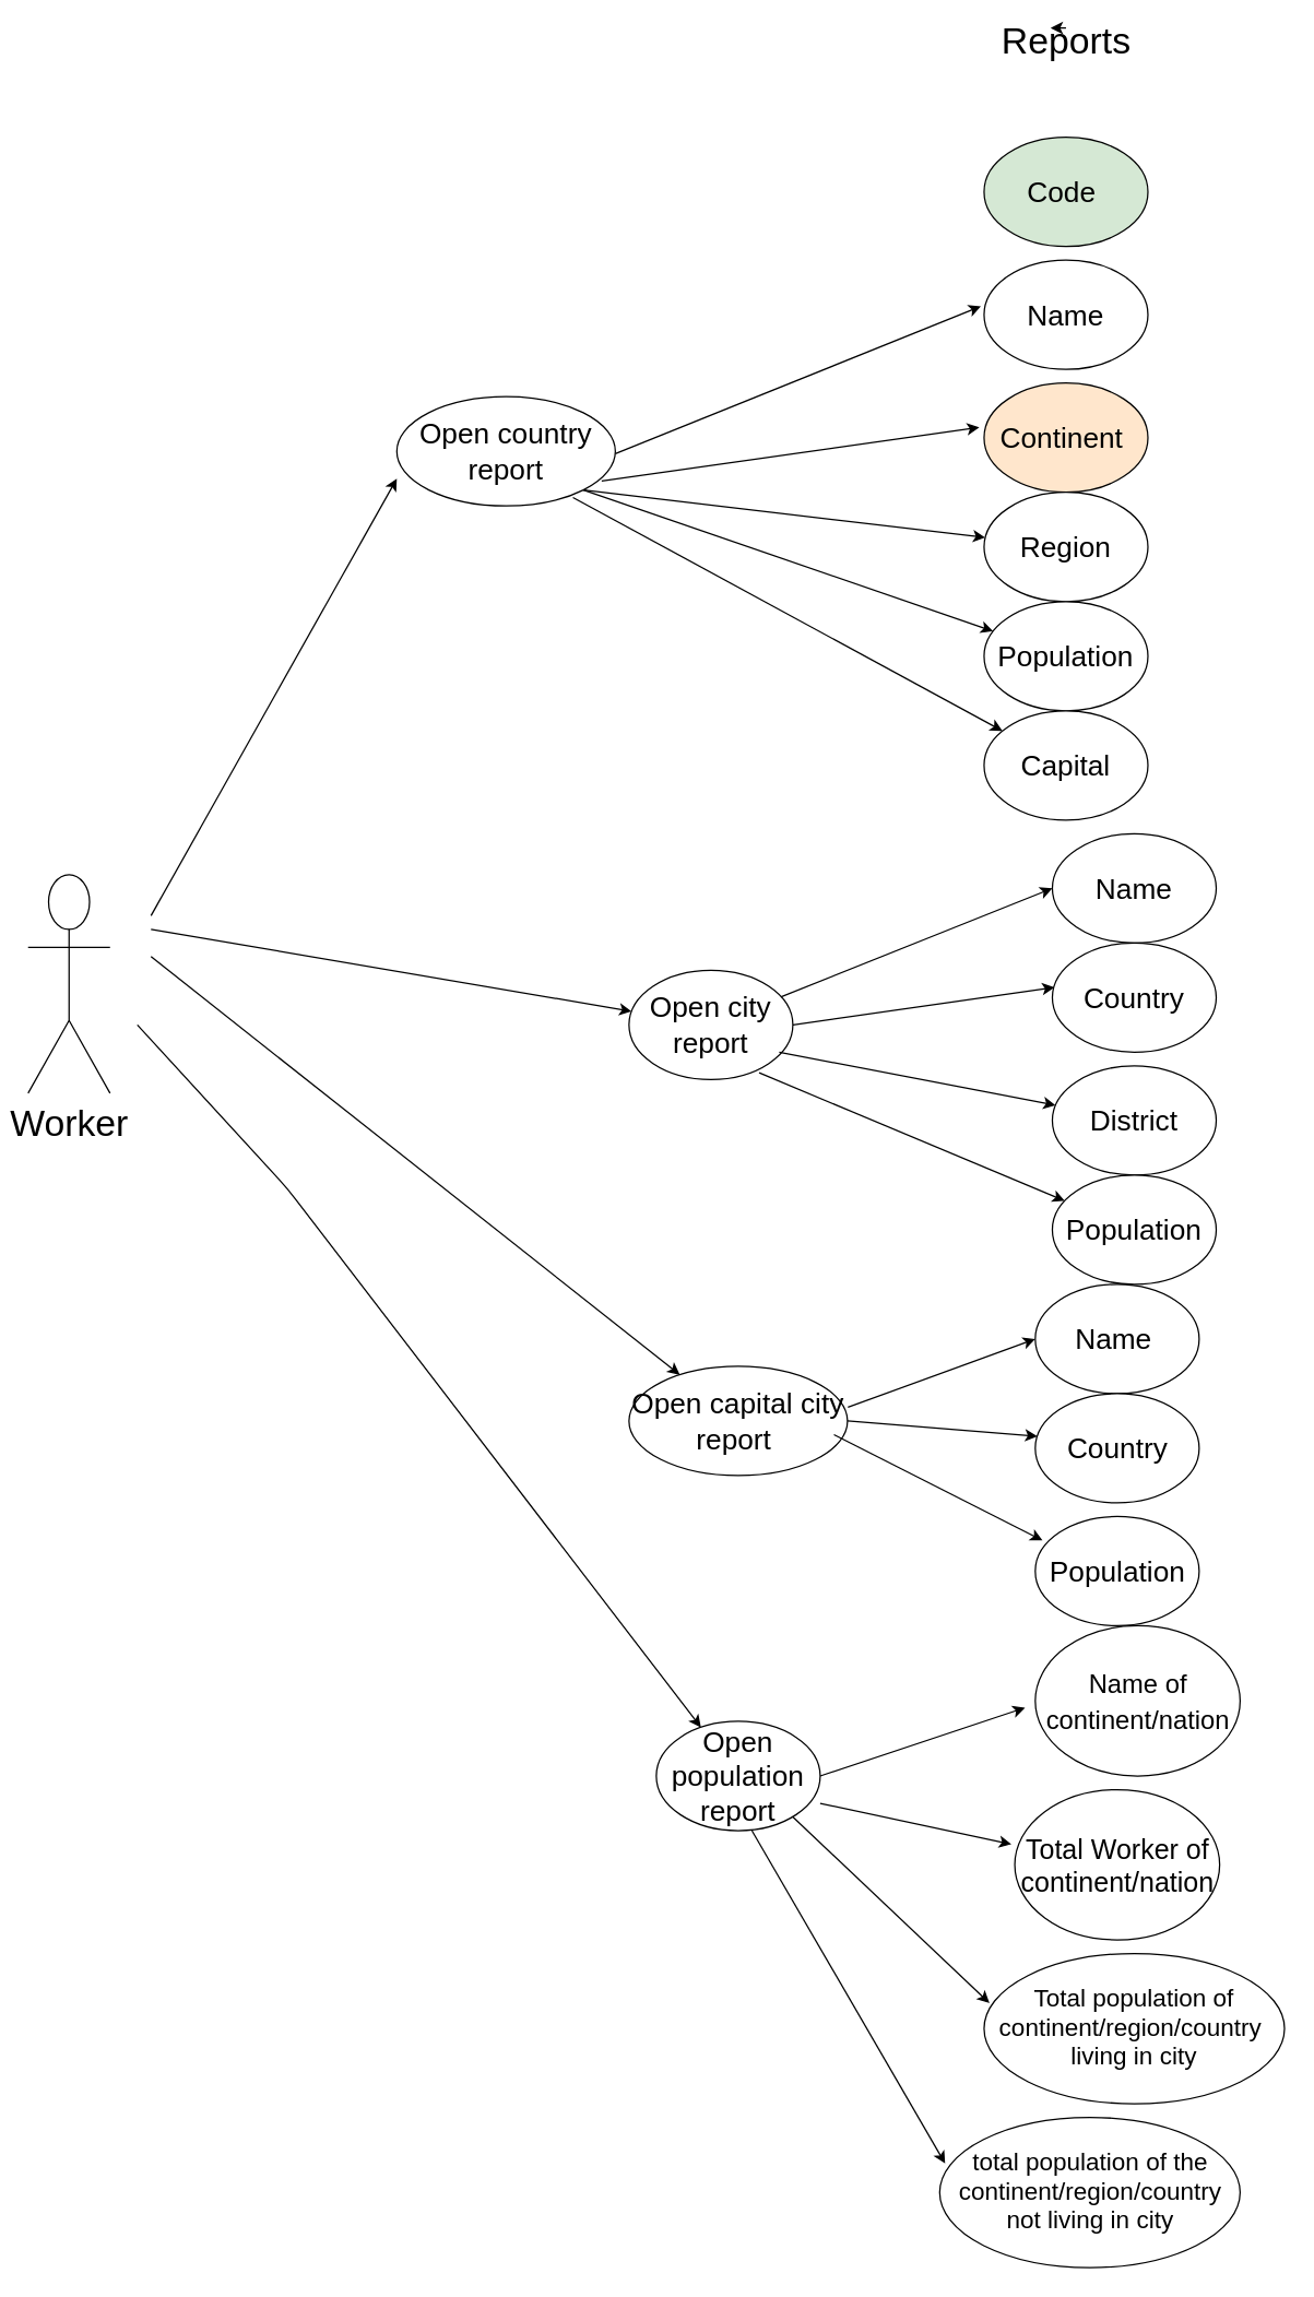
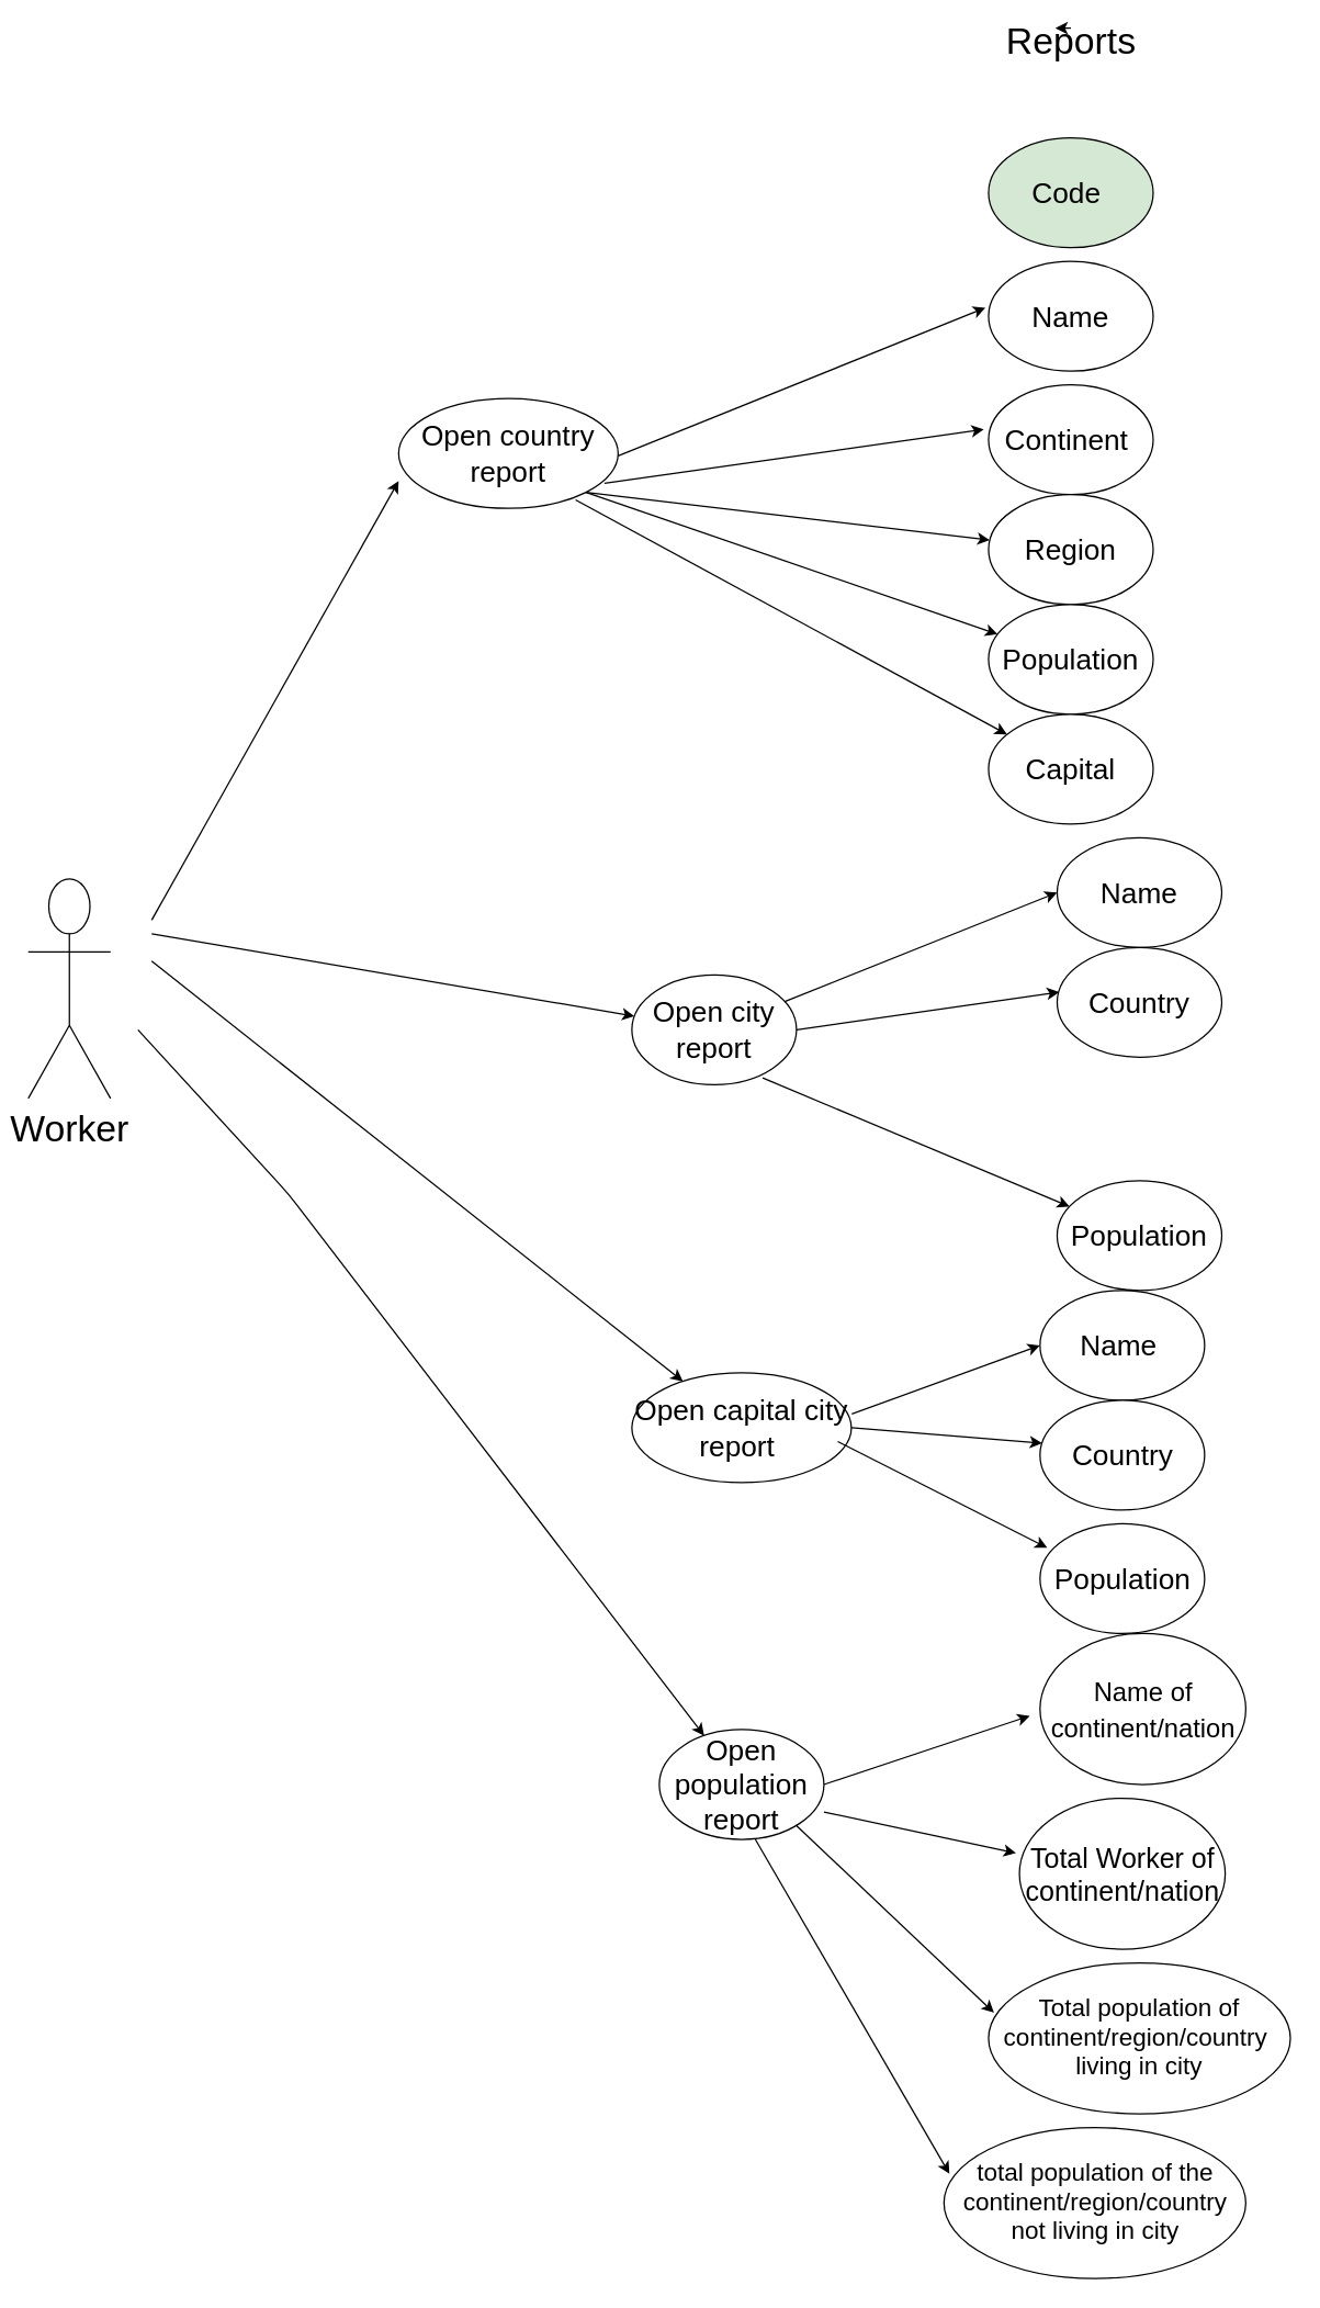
  <mxCell id="0" />
  <mxCell id="1" parent="0" />
  <mxCell id="2" value="Reports" style="text;html=1;strokeColor=none;fillColor=none;align=center;verticalAlign=middle;whiteSpace=wrap;rounded=0;fontSize=27;" vertex="1" parent="1"><mxGeometry x="757.5" y="20" width="45" height="20" as="geometry" /></mxCell>
  <mxCell id="3" value="Worker" style="shape=umlActor;verticalLabelPosition=bottom;labelBackgroundColor=#ffffff;verticalAlign=top;html=1;outlineConnect=0;fontSize=27;" vertex="1" parent="1"><mxGeometry x="20" y="640" width="60" height="160" as="geometry" /></mxCell>
  <mxCell id="4" value="" style="endArrow=classic;html=1;fontSize=27;" edge="1" parent="1"><mxGeometry width="50" height="50" relative="1" as="geometry"><mxPoint x="110" y="670" as="sourcePoint" /><mxPoint x="290" y="350" as="targetPoint" /></mxGeometry></mxCell>
  <mxCell id="5" value="Open country report" style="ellipse;whiteSpace=wrap;html=1;fontSize=21;" vertex="1" parent="1"><mxGeometry x="290" y="290" width="160" height="80" as="geometry" /></mxCell>
  <mxCell id="6" value="" style="endArrow=classic;html=1;fontSize=21;" edge="1" parent="1" target="7"><mxGeometry width="50" height="50" relative="1" as="geometry"><mxPoint x="110" y="680" as="sourcePoint" /><mxPoint x="260" y="680" as="targetPoint" /></mxGeometry></mxCell>
  <mxCell id="7" value="Open city report" style="ellipse;whiteSpace=wrap;html=1;fontSize=21;" vertex="1" parent="1"><mxGeometry x="460" y="710" width="120" height="80" as="geometry" /></mxCell>
  <mxCell id="8" value="Open capital city report&amp;nbsp;" style="ellipse;whiteSpace=wrap;html=1;fontSize=21;" vertex="1" parent="1"><mxGeometry x="460" y="1000" width="160" height="80" as="geometry" /></mxCell>
  <mxCell id="9" value="" style="endArrow=classic;html=1;fontSize=21;" edge="1" parent="1" target="8"><mxGeometry width="50" height="50" relative="1" as="geometry"><mxPoint x="110" y="700" as="sourcePoint" /><mxPoint x="250" y="770" as="targetPoint" /></mxGeometry></mxCell>
  <mxCell id="10" value="" style="endArrow=classic;html=1;fontSize=21;" edge="1" parent="1" target="11"><mxGeometry width="50" height="50" relative="1" as="geometry"><mxPoint x="100" y="750" as="sourcePoint" /><mxPoint x="250" y="860" as="targetPoint" /><Array as="points"><mxPoint x="210" y="870" /></Array></mxGeometry></mxCell>
  <mxCell id="11" value="Open population report" style="ellipse;whiteSpace=wrap;html=1;fontSize=21;" vertex="1" parent="1"><mxGeometry x="480" y="1260" width="120" height="80" as="geometry" /></mxCell>
  <mxCell id="12" style="edgeStyle=orthogonalEdgeStyle;rounded=0;orthogonalLoop=1;jettySize=auto;html=1;exitX=0.5;exitY=0;exitDx=0;exitDy=0;entryX=0.25;entryY=0;entryDx=0;entryDy=0;fontSize=21;" edge="1" parent="1" source="2" target="2"><mxGeometry relative="1" as="geometry" /></mxCell>
  <mxCell id="13" value="Code&amp;nbsp;" style="ellipse;whiteSpace=wrap;html=1;fontSize=21;fillColor=#d5e8d4;" vertex="1" parent="1"><mxGeometry x="720" y="100" width="120" height="80" as="geometry" /></mxCell>
  <mxCell id="14" value="" style="endArrow=classic;html=1;fontSize=21;exitX=1;exitY=0;exitDx=0;exitDy=0;entryX=-0.019;entryY=0.422;entryDx=0;entryDy=0;entryPerimeter=0;" edge="1" parent="1" target="15"><mxGeometry width="50" height="50" relative="1" as="geometry"><mxPoint x="449.999" y="331.716" as="sourcePoint" /><mxPoint x="613.43" y="280" as="targetPoint" /><Array as="points" /></mxGeometry></mxCell>
  <mxCell id="15" value="Name" style="ellipse;whiteSpace=wrap;html=1;fontSize=21;" vertex="1" parent="1"><mxGeometry x="720" y="190" width="120" height="80" as="geometry" /></mxCell>
  <mxCell id="16" value="" style="endArrow=classic;html=1;fontSize=21;exitX=1;exitY=0;exitDx=0;exitDy=0;entryX=-0.029;entryY=0.406;entryDx=0;entryDy=0;entryPerimeter=0;" edge="1" parent="1" target="17"><mxGeometry width="50" height="50" relative="1" as="geometry"><mxPoint x="439.999" y="351.716" as="sourcePoint" /><mxPoint x="603.43" y="300" as="targetPoint" /><Array as="points" /></mxGeometry></mxCell>
- <mxCell id="17" value="Continent&amp;nbsp;" style="ellipse;whiteSpace=wrap;html=1;fontSize=21;fillColor=#ffe6cc;" vertex="1" parent="1"><mxGeometry x="720" y="280" width="120" height="80" as="geometry" /></mxCell>
+ <mxCell id="17" value="Continent&amp;nbsp;" style="ellipse;whiteSpace=wrap;html=1;fontSize=21;" vertex="1" parent="1"><mxGeometry x="720" y="280" width="120" height="80" as="geometry" /></mxCell>
  <mxCell id="18" value="" style="endArrow=classic;html=1;fontSize=21;exitX=1;exitY=1;exitDx=0;exitDy=0;" edge="1" parent="1" source="5" target="19"><mxGeometry width="50" height="50" relative="1" as="geometry"><mxPoint x="450" y="360" as="sourcePoint" /><mxPoint x="666.72" y="570" as="targetPoint" /><Array as="points" /></mxGeometry></mxCell>
  <mxCell id="19" value="Region" style="ellipse;whiteSpace=wrap;html=1;fontSize=21;" vertex="1" parent="1"><mxGeometry x="720" y="360" width="120" height="80" as="geometry" /></mxCell>
  <mxCell id="20" value="Population" style="ellipse;whiteSpace=wrap;html=1;fontSize=21;" vertex="1" parent="1"><mxGeometry x="720" y="440" width="120" height="80" as="geometry" /></mxCell>
  <mxCell id="21" value="Capital" style="ellipse;whiteSpace=wrap;html=1;fontSize=21;" vertex="1" parent="1"><mxGeometry x="720" y="520" width="120" height="80" as="geometry" /></mxCell>
  <mxCell id="22" value="" style="endArrow=classic;html=1;fontSize=21;exitX=1;exitY=1;exitDx=0;exitDy=0;" edge="1" parent="1" source="5" target="20"><mxGeometry width="50" height="50" relative="1" as="geometry"><mxPoint x="450" y="490" as="sourcePoint" /><mxPoint x="500" y="440" as="targetPoint" /></mxGeometry></mxCell>
  <mxCell id="23" value="" style="endArrow=classic;html=1;fontSize=21;exitX=0.806;exitY=0.922;exitDx=0;exitDy=0;exitPerimeter=0;" edge="1" parent="1" source="5" target="21"><mxGeometry width="50" height="50" relative="1" as="geometry"><mxPoint x="560" y="570" as="sourcePoint" /><mxPoint x="610" y="520" as="targetPoint" /></mxGeometry></mxCell>
  <mxCell id="24" value="Name" style="ellipse;whiteSpace=wrap;html=1;fontSize=21;" vertex="1" parent="1"><mxGeometry y="610" width="120" height="80" as="geometry" x="770" /></mxCell>
  <mxCell id="25" value="Country" style="ellipse;whiteSpace=wrap;html=1;fontSize=21;" vertex="1" parent="1"><mxGeometry y="690" width="120" height="80" as="geometry" x="770" /></mxCell>
- <mxCell id="26" value="District" style="ellipse;whiteSpace=wrap;html=1;fontSize=21;" vertex="1" parent="1"><mxGeometry y="780" width="120" height="80" as="geometry" x="770" /></mxCell>
  <mxCell id="27" value="Population" style="ellipse;whiteSpace=wrap;html=1;fontSize=21;" vertex="1" parent="1"><mxGeometry y="860" width="120" height="80" as="geometry" x="770" /></mxCell>
  <mxCell id="28" value="" style="endArrow=classic;html=1;fontSize=21;entryX=0;entryY=0.5;entryDx=0;entryDy=0;" edge="1" parent="1" source="7" target="24"><mxGeometry width="50" height="50" relative="1" as="geometry"><mxPoint x="590" y="755" as="sourcePoint" /><mxPoint x="640" y="705" as="targetPoint" /><Array as="points" /></mxGeometry></mxCell>
  <mxCell id="29" value="" style="endArrow=classic;html=1;fontSize=21;entryX=0.013;entryY=0.406;entryDx=0;entryDy=0;entryPerimeter=0;exitX=1;exitY=0.5;exitDx=0;exitDy=0;" edge="1" parent="1" source="7" target="25"><mxGeometry width="50" height="50" relative="1" as="geometry"><mxPoint x="600" y="765" as="sourcePoint" /><mxPoint x="780" y="650" as="targetPoint" /><Array as="points" /></mxGeometry></mxCell>
- <mxCell id="30" value="" style="endArrow=classic;html=1;fontSize=21;exitX=0.917;exitY=0.75;exitDx=0;exitDy=0;exitPerimeter=0;" edge="1" parent="1" source="7" target="26"><mxGeometry width="50" height="50" relative="1" as="geometry"><mxPoint x="600" y="787.5" as="sourcePoint" /><mxPoint x="780" y="672.5" as="targetPoint" /><Array as="points" /></mxGeometry></mxCell>
  <mxCell id="31" value="" style="endArrow=classic;html=1;fontSize=21;exitX=0.794;exitY=0.938;exitDx=0;exitDy=0;exitPerimeter=0;" edge="1" parent="1" source="7" target="27"><mxGeometry width="50" height="50" relative="1" as="geometry"><mxPoint x="590" y="805" as="sourcePoint" /><mxPoint y="690" as="targetPoint" x="770" /><Array as="points" /></mxGeometry></mxCell>
  <mxCell id="32" value="Name&amp;nbsp;" style="ellipse;whiteSpace=wrap;html=1;fontSize=21;" vertex="1" parent="1"><mxGeometry x="757.5" y="940" width="120" height="80" as="geometry" /></mxCell>
  <mxCell id="33" value="Country" style="ellipse;whiteSpace=wrap;html=1;fontSize=21;" vertex="1" parent="1"><mxGeometry x="757.5" y="1020" width="120" height="80" as="geometry" /></mxCell>
  <mxCell id="34" value="Population" style="ellipse;whiteSpace=wrap;html=1;fontSize=21;" vertex="1" parent="1"><mxGeometry x="757.5" y="1110" width="120" height="80" as="geometry" /></mxCell>
  <mxCell id="35" value="" style="endArrow=classic;html=1;fontSize=21;exitX=1.002;exitY=0.375;exitDx=0;exitDy=0;exitPerimeter=0;entryX=0;entryY=0.5;entryDx=0;entryDy=0;" edge="1" parent="1" source="8" target="32"><mxGeometry width="50" height="50" relative="1" as="geometry"><mxPoint x="610" y="1030" as="sourcePoint" /><mxPoint x="670" y="970" as="targetPoint" /></mxGeometry></mxCell>
  <mxCell id="36" value="" style="endArrow=classic;html=1;fontSize=21;exitX=1;exitY=0.5;exitDx=0;exitDy=0;entryX=0.013;entryY=0.391;entryDx=0;entryDy=0;entryPerimeter=0;" edge="1" parent="1" source="8" target="33"><mxGeometry width="50" height="50" relative="1" as="geometry"><mxPoint x="610" y="1050" as="sourcePoint" /><mxPoint x="747.18" y="1000" as="targetPoint" /></mxGeometry></mxCell>
  <mxCell id="37" value="" style="endArrow=classic;html=1;fontSize=21;exitX=0.938;exitY=0.625;exitDx=0;exitDy=0;exitPerimeter=0;entryX=0.044;entryY=0.219;entryDx=0;entryDy=0;entryPerimeter=0;" edge="1" parent="1" source="8" target="34"><mxGeometry width="50" height="50" relative="1" as="geometry"><mxPoint x="600" y="1200" as="sourcePoint" /><mxPoint x="650" y="1150" as="targetPoint" /></mxGeometry></mxCell>
  <mxCell id="38" value="&lt;font style=&quot;font-size: 19px&quot;&gt;Name of continent/nation&lt;/font&gt;" style="ellipse;whiteSpace=wrap;html=1;fontSize=21;" vertex="1" parent="1"><mxGeometry x="757.5" y="1190" width="150" height="110" as="geometry" /></mxCell>
  <mxCell id="39" value="" style="endArrow=classic;html=1;fontSize=21;exitX=0.938;exitY=0.625;exitDx=0;exitDy=0;exitPerimeter=0;" edge="1" parent="1"><mxGeometry width="50" height="50" relative="1" as="geometry"><mxPoint x="600" y="1300" as="sourcePoint" /><mxPoint x="750" y="1250" as="targetPoint" /></mxGeometry></mxCell>
  <mxCell id="40" value="" style="endArrow=classic;html=1;fontSize=21;exitX=0.938;exitY=0.625;exitDx=0;exitDy=0;exitPerimeter=0;" edge="1" parent="1"><mxGeometry width="50" height="50" relative="1" as="geometry"><mxPoint x="600" y="1320" as="sourcePoint" /><mxPoint x="740" y="1350" as="targetPoint" /></mxGeometry></mxCell>
  <mxCell id="41" value="&lt;span style=&quot;font-size: 20px;&quot;&gt;Total Worker of continent/nation&lt;/span&gt;" style="ellipse;whiteSpace=wrap;html=1;fontSize=20;" vertex="1" parent="1"><mxGeometry x="742.5" y="1310" width="150" height="110" as="geometry" /></mxCell>
  <mxCell id="42" value="" style="endArrow=classic;html=1;fontSize=21;exitX=0.938;exitY=0.625;exitDx=0;exitDy=0;exitPerimeter=0;entryX=0.018;entryY=0.33;entryDx=0;entryDy=0;entryPerimeter=0;" edge="1" parent="1" target="43"><mxGeometry width="50" height="50" relative="1" as="geometry"><mxPoint x="580" y="1330" as="sourcePoint" /><mxPoint x="710" y="1420" as="targetPoint" /></mxGeometry></mxCell>
  <mxCell id="43" value="Total population of continent/region/country&amp;nbsp; living in city" style="ellipse;whiteSpace=wrap;html=1;fontSize=18;" vertex="1" parent="1"><mxGeometry x="720" y="1430" width="220" height="110" as="geometry" /></mxCell>
  <mxCell id="44" value="" style="endArrow=classic;html=1;fontSize=21;exitX=0.938;exitY=0.625;exitDx=0;exitDy=0;exitPerimeter=0;entryX=0.018;entryY=0.307;entryDx=0;entryDy=0;entryPerimeter=0;" edge="1" parent="1" target="45"><mxGeometry width="50" height="50" relative="1" as="geometry"><mxPoint x="550" y="1340" as="sourcePoint" /><mxPoint x="650" y="1530" as="targetPoint" /></mxGeometry></mxCell>
  <mxCell id="45" value="total population of the continent/region/country not living in city" style="ellipse;whiteSpace=wrap;html=1;fontSize=18;" vertex="1" parent="1"><mxGeometry x="687.5" y="1550" width="220" height="110" as="geometry" /></mxCell>
